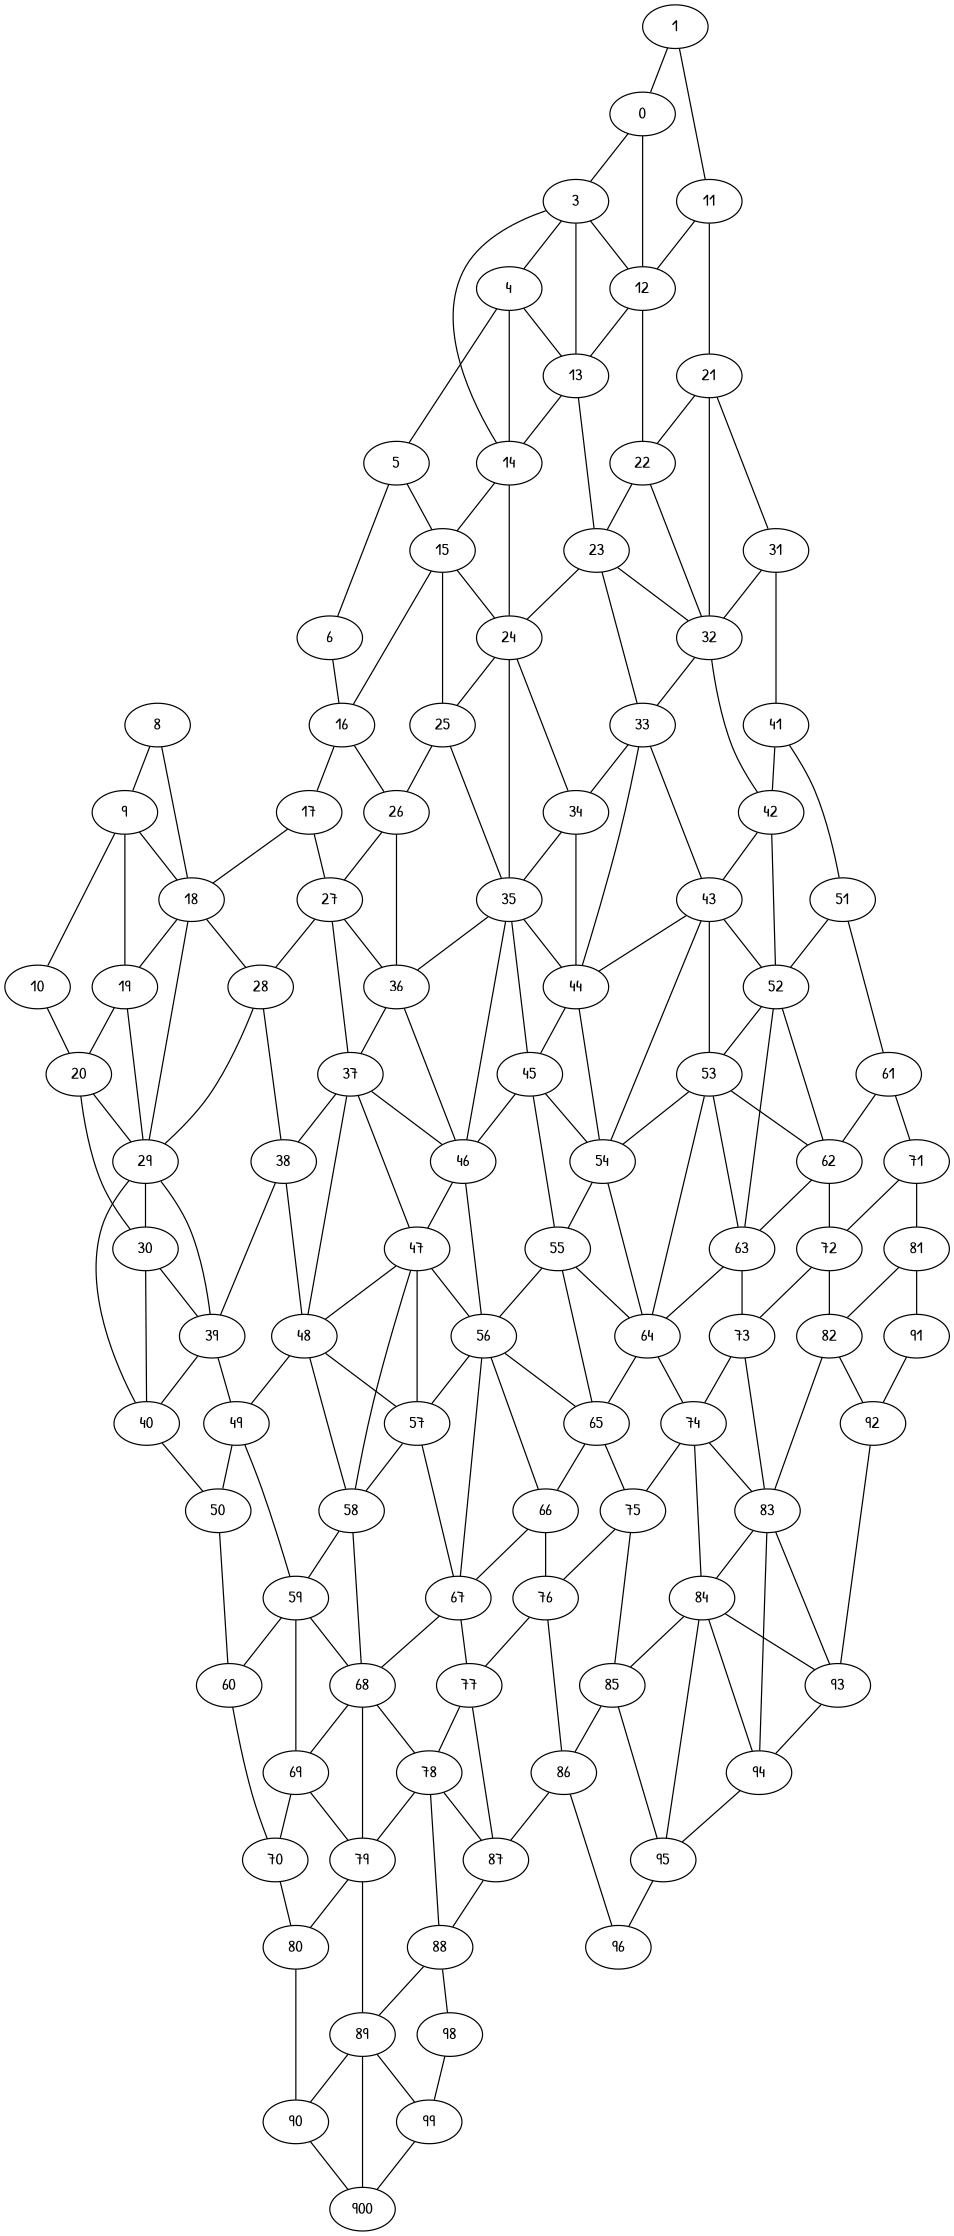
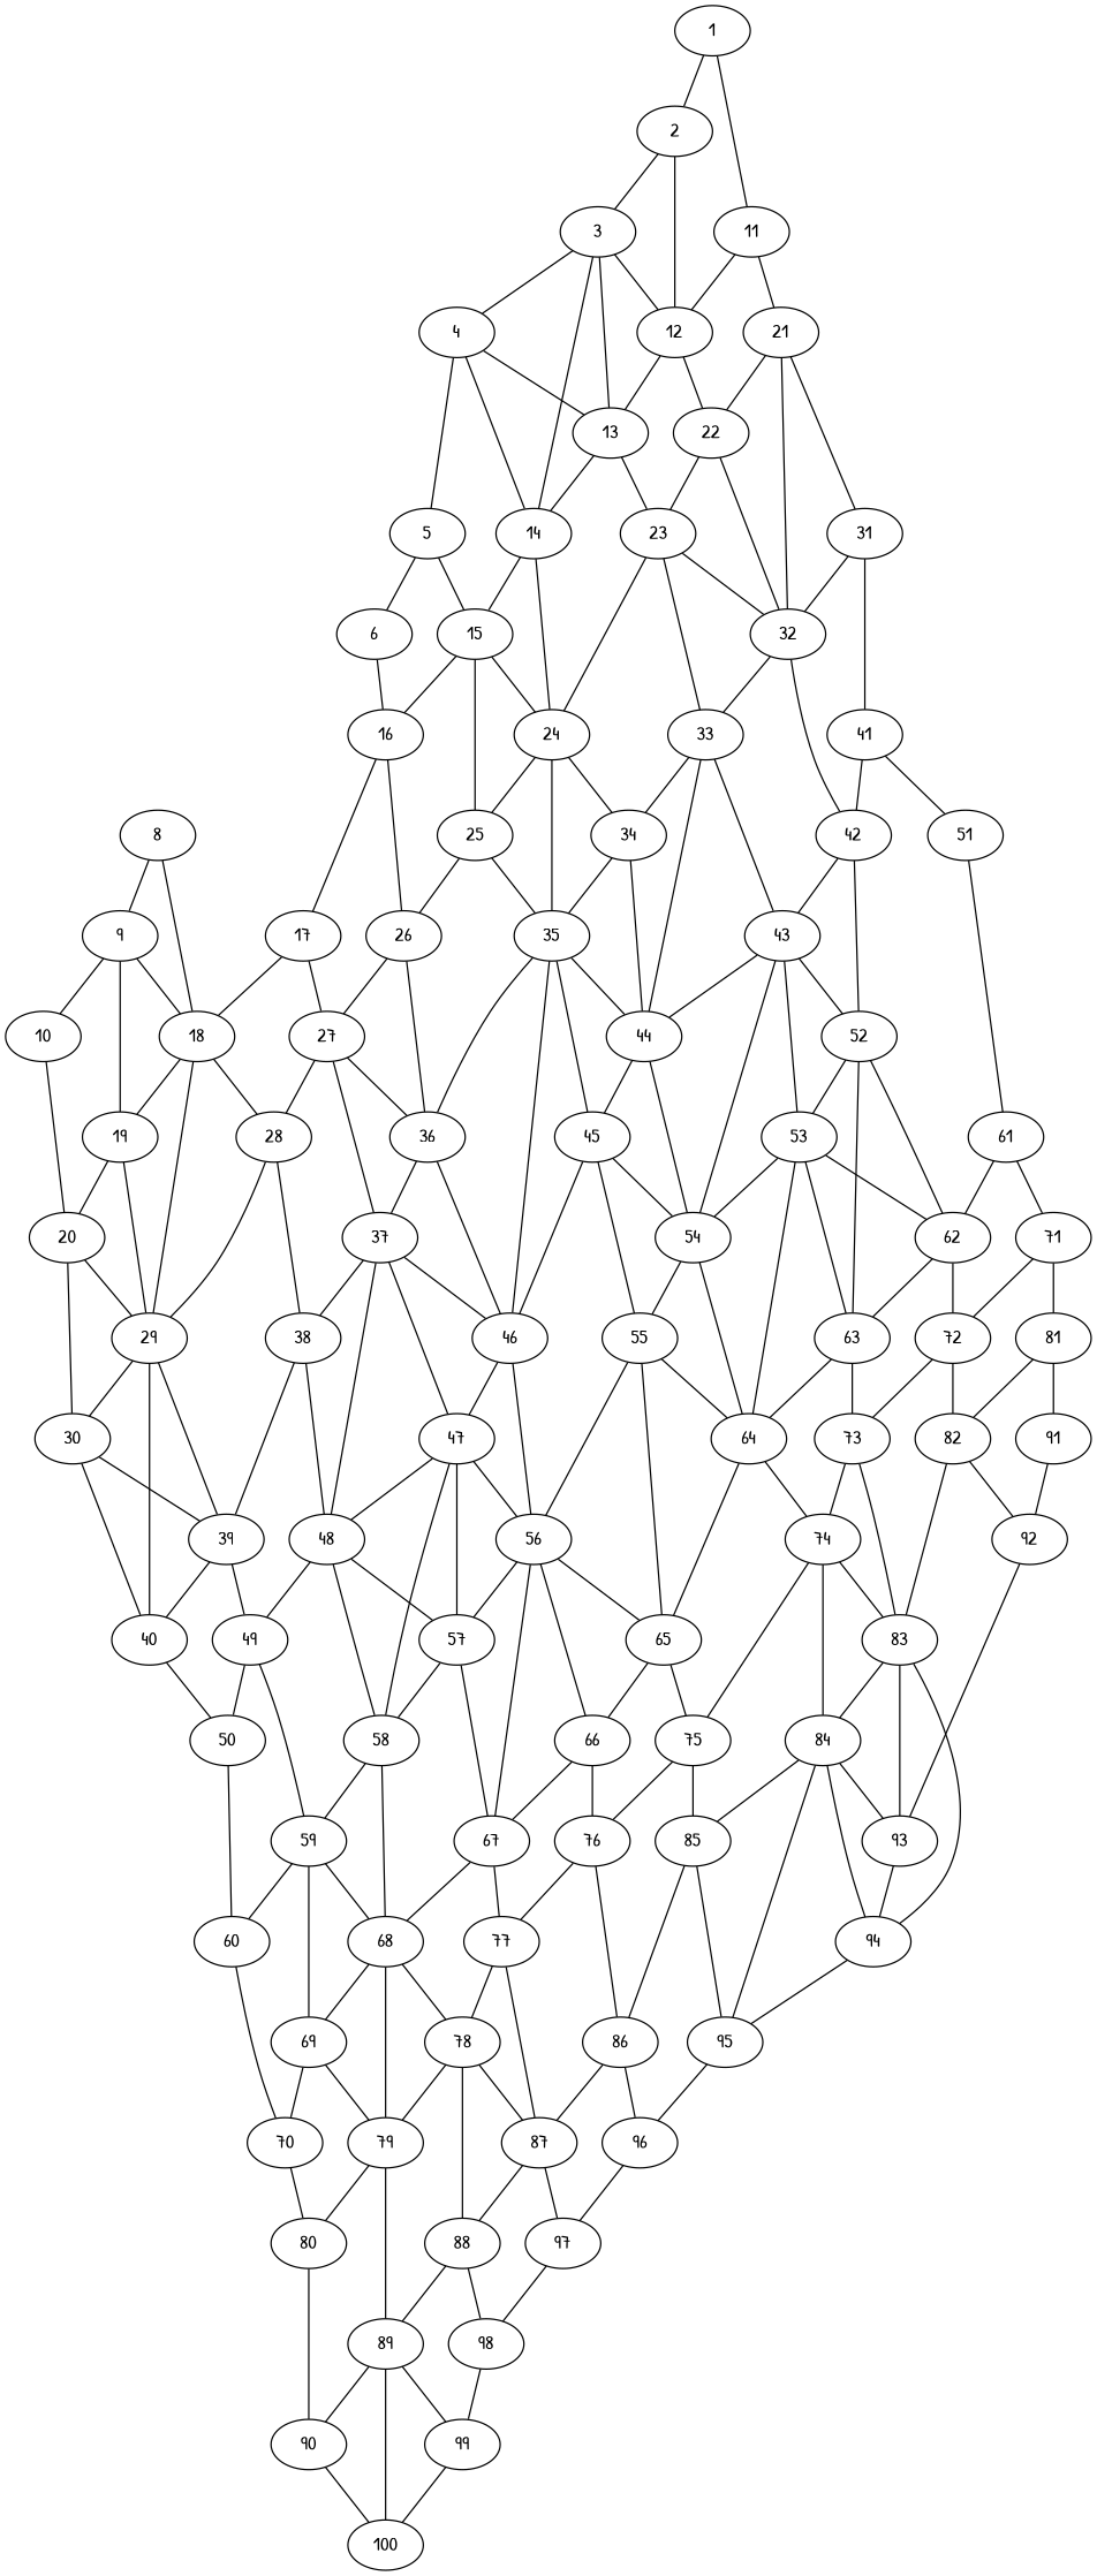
  graph {
    fontname="Patrick Hand"
    node [fontname="Patrick Hand"]
    edge [fontname="Patrick Hand"]
    1
-   2 [label=0]
+   2
    11
    3
    12
    21
    4
    13
    14
    22
    31
    32
    5
    23
    15
    24
    6
    33
    16
    25
    34
    35
    17
    26
    8
    9
    18
    27
    36
    10
    19
    28
    29
    37
    20
    38
    30
    39
    40
    41
    42
    43
    44
    45
    46
    47
    48
    49
    50
    51
    52
    53
    54
    55
    56
    57
    58
    59
    60
    61
    62
    63
    64
    65
    66
    67
    68
    69
    70
    71
    72
    73
    74
    75
    76
    77
    78
    79
    80
    81
    82
    83
    84
    85
    86
    87
    88
    89
    90
    91
    92
    93
    94
    95
    96
+   97
    98
    99
-   100 [label=900]
+   100
    1 -- 2
    1 -- 11
    2 -- 3
    2 -- 12
    11 -- 12
    11 -- 21
    3 -- 12
    3 -- 4
    3 -- 13
    3 -- 14
    12 -- 13
    12 -- 22
    21 -- 22
    21 -- 31
    21 -- 32
    4 -- 13
    4 -- 14
    4 -- 5
    13 -- 14
    13 -- 23
    14 -- 15
    14 -- 24
    22 -- 32
    22 -- 23
    31 -- 32
    31 -- 41
    32 -- 33
    32 -- 42
    5 -- 15
    5 -- 6
    23 -- 32
    23 -- 24
    23 -- 33
    15 -- 24
    15 -- 16
    15 -- 25
    24 -- 25
    24 -- 34
    24 -- 35
    6 -- 16
    33 -- 34
    33 -- 43
    33 -- 44
    16 -- 17
    16 -- 26
    25 -- 35
    25 -- 26
    34 -- 35
    34 -- 44
    35 -- 36
    35 -- 44
    35 -- 45
    35 -- 46
    17 -- 18
    17 -- 27
    26 -- 27
    26 -- 36
    8 -- 9
    8 -- 18
    9 -- 18
    9 -- 10
    9 -- 19
    18 -- 19
    18 -- 28
    18 -- 29
    27 -- 36
    27 -- 28
    27 -- 37
    36 -- 37
    36 -- 46
    10 -- 20
    19 -- 29
    19 -- 20
    28 -- 29
    28 -- 38
    29 -- 30
    29 -- 39
    29 -- 40
    37 -- 38
    37 -- 46
    37 -- 47
    37 -- 48
    20 -- 29
    20 -- 30
    38 -- 39
    38 -- 48
    30 -- 39
    30 -- 40
    39 -- 40
    39 -- 49
    40 -- 50
    41 -- 42
    41 -- 51
    42 -- 43
    42 -- 52
    43 -- 44
    43 -- 52
    43 -- 53
    43 -- 54
    44 -- 45
    44 -- 54
    45 -- 46
    45 -- 54
    45 -- 55
    46 -- 47
    46 -- 56
    47 -- 48
    47 -- 56
    47 -- 57
    47 -- 58
    48 -- 49
    48 -- 57
    48 -- 58
    49 -- 50
    49 -- 59
    50 -- 60
-   51 -- 52
    51 -- 61
    52 -- 53
    52 -- 62
    52 -- 63
    53 -- 54
    53 -- 62
    53 -- 63
    53 -- 64
    54 -- 55
    54 -- 64
    55 -- 56
    55 -- 64
    55 -- 65
    56 -- 57
    56 -- 65
    56 -- 66
    56 -- 67
    57 -- 58
    57 -- 67
    58 -- 59
    58 -- 68
    59 -- 60
    59 -- 68
    59 -- 69
    60 -- 70
    61 -- 62
    61 -- 71
    62 -- 63
    62 -- 72
    63 -- 64
    63 -- 73
    64 -- 65
    64 -- 74
    65 -- 66
    65 -- 75
    66 -- 67
    66 -- 76
    67 -- 68
    67 -- 77
    68 -- 69
    68 -- 78
    68 -- 79
    69 -- 70
    69 -- 79
    70 -- 80
    71 -- 72
    71 -- 81
    72 -- 73
    72 -- 82
    73 -- 74
    73 -- 83
    74 -- 75
    74 -- 83
    74 -- 84
    75 -- 76
    75 -- 85
    76 -- 77
    76 -- 86
    77 -- 78
    77 -- 87
    78 -- 79
    78 -- 87
    78 -- 88
    79 -- 80
    79 -- 89
    80 -- 90
    81 -- 82
    81 -- 91
    82 -- 83
    82 -- 92
    83 -- 84
    83 -- 93
    83 -- 94
    84 -- 85
    84 -- 93
    84 -- 94
    84 -- 95
    85 -- 86
    85 -- 95
    86 -- 87
    86 -- 96
    87 -- 88
+   87 -- 97
    88 -- 89
    88 -- 98
    89 -- 90
    89 -- 99
    89 -- 100
    90 -- 100
    91 -- 92
    92 -- 93
    93 -- 94
    94 -- 95
    95 -- 96
+   96 -- 97
+   97 -- 98
    98 -- 99
    99 -- 100
  }
